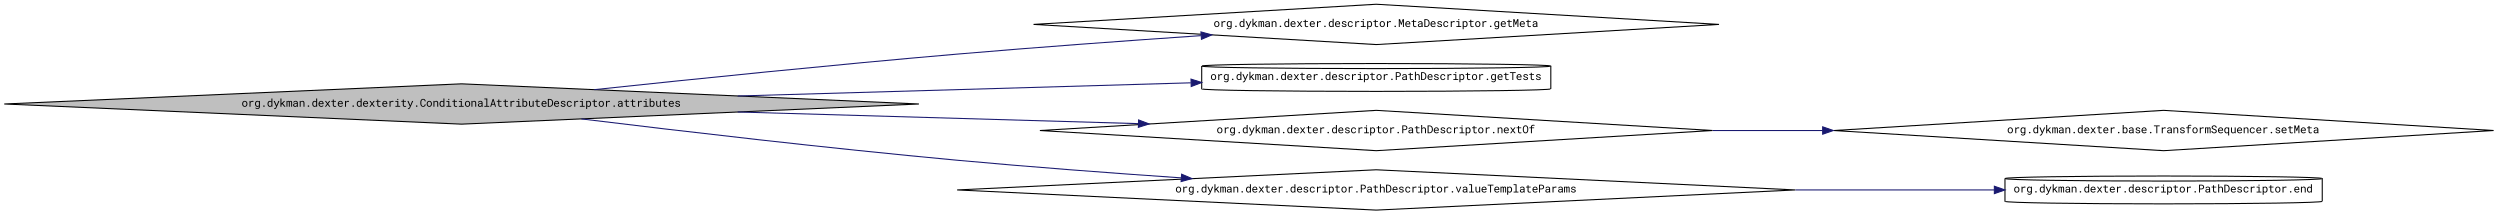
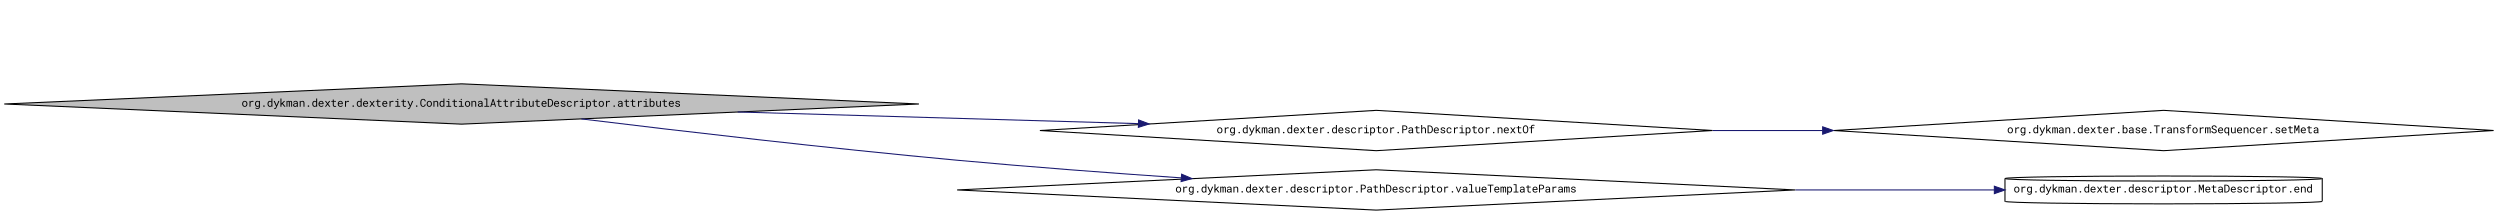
  digraph {
    fontname="Roboto Mono"
    rankdir=LR
    node [color=black fontname="Roboto Mono" fontsize=10 shape=diamond]
    edge [color=midnightblue fontname="Roboto Mono" fontsize=10 labelfontname=FreeSans labelfontsize=10 style=solid]
    n1 [fillcolor=grey75 fontcolor=black height=0.2 label="org.dykman.dexter.dexterity.ConditionalAttributeDescriptor.attributes" style=filled width=0.4]
-   n2 [height=0.2 label="org.dykman.dexter.descriptor.MetaDescriptor.getMeta" width=0.4]
-   n3 [height=0.2 label="org.dykman.dexter.descriptor.PathDescriptor.getTests" shape=cylinder width=0.4]
    n4 [height=0.2 label="org.dykman.dexter.descriptor.PathDescriptor.nextOf" width=0.4]
    n5 [height=0.2 label="org.dykman.dexter.descriptor.PathDescriptor.valueTemplateParams" width=0.4]
    n6 [height=0.2 label="org.dykman.dexter.base.TransformSequencer.setMeta" width=0.4]
-   n7 [height=0.2 label="org.dykman.dexter.descriptor.PathDescriptor.end" shape=cylinder width=0.4]
-   n1 -> n2
-   n1 -> n3
+   n7 [height=0.2 label="org.dykman.dexter.descriptor.MetaDescriptor.end" shape=cylinder width=0.4]
    n1 -> n4
    n1 -> n5
    n4 -> n6
    n5 -> n7
  }
